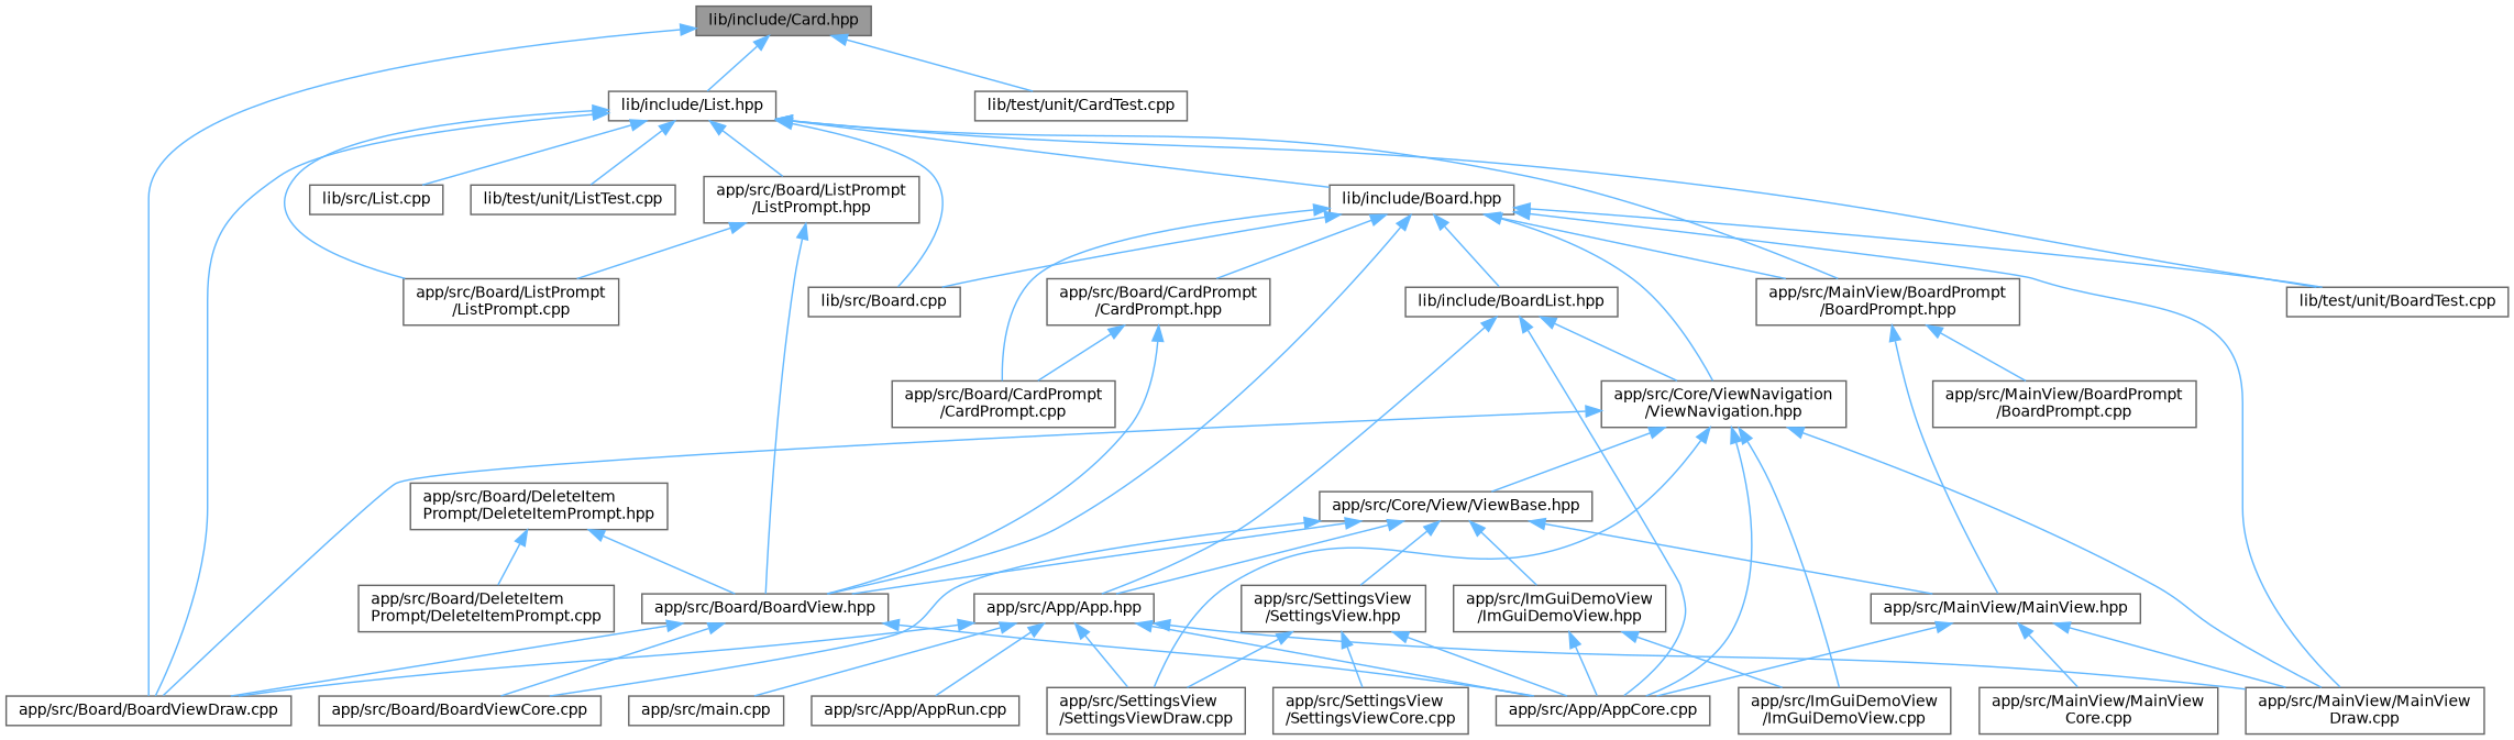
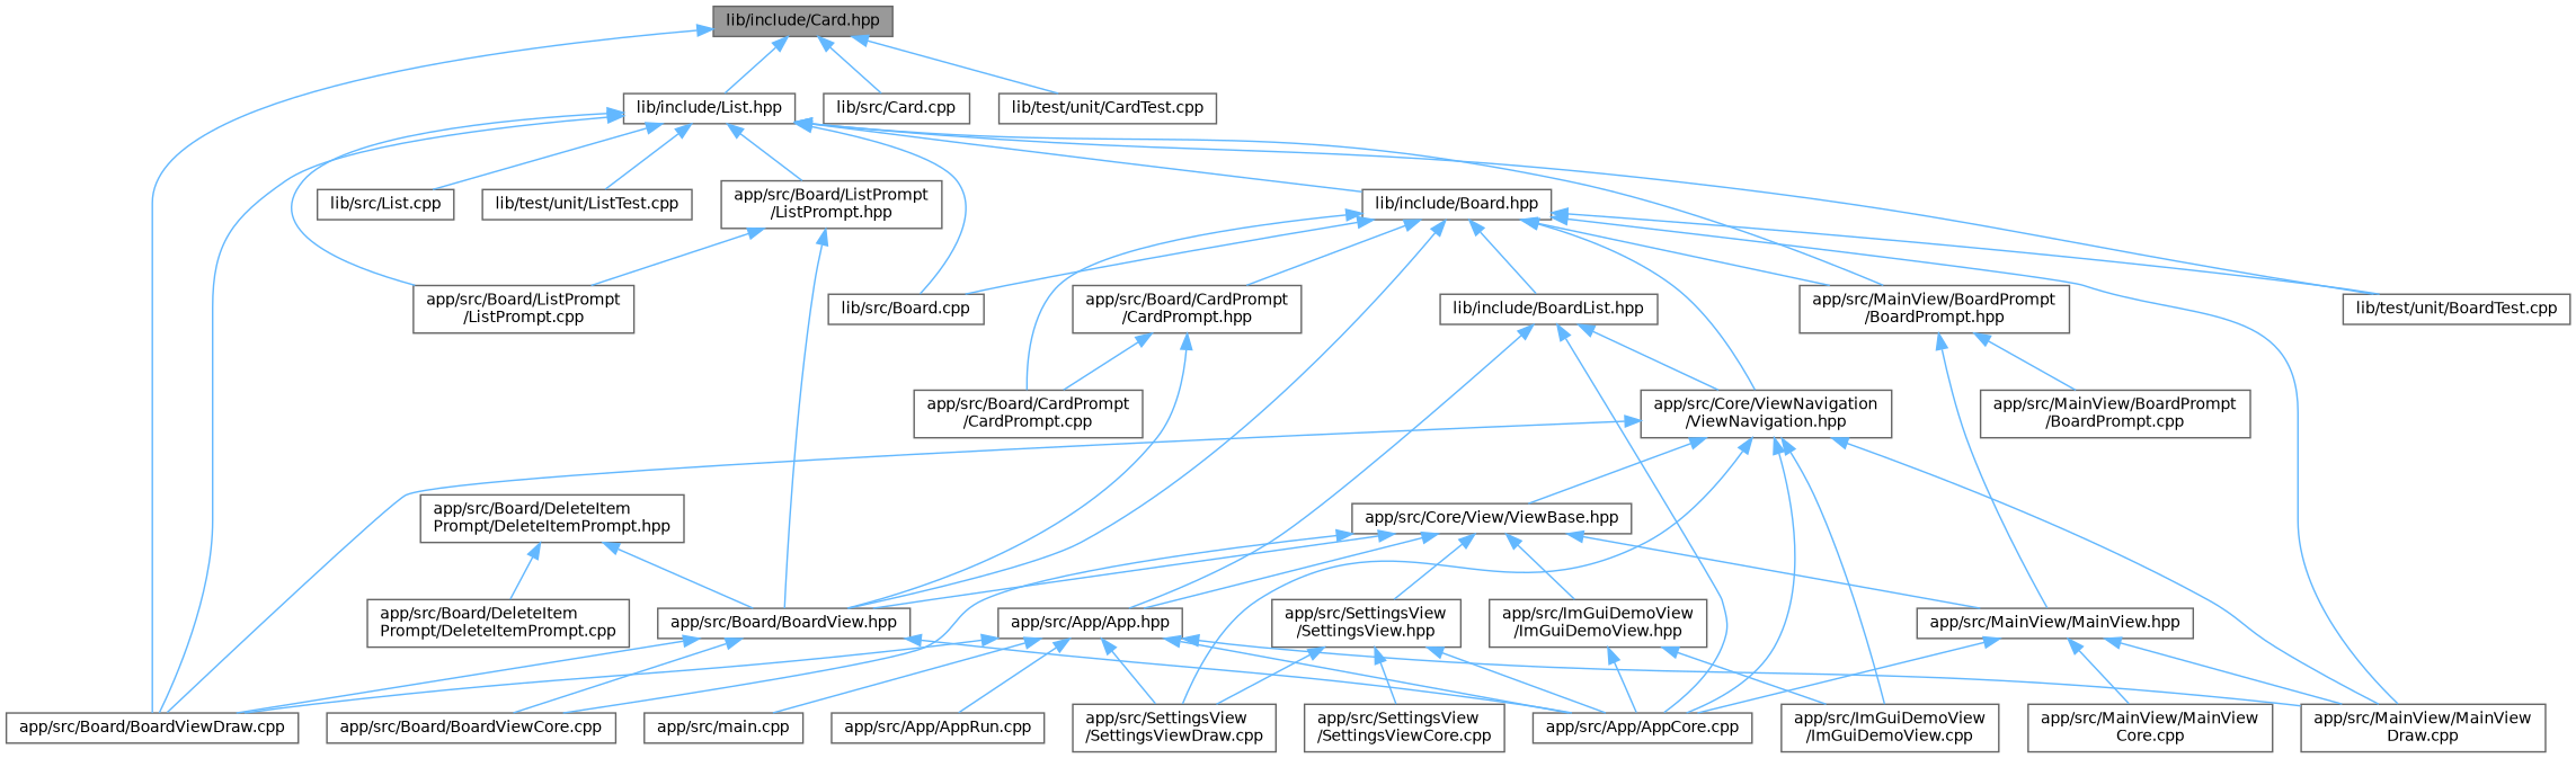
  digraph {
    node [color=grey40 fillcolor=white fontname=Helvetica fontsize=10 shape=box style=filled]
    edge [color=steelblue1 dir=back fontname=Helvetica fontsize=10 labelfontname=Helvetica labelfontsize=10 style=solid]
    n1 [color=gray40 fillcolor=grey60 fontcolor=black height=0.2 label="lib/include/Card.hpp" width=0.4]
    n2 [height=0.2 label="app/src/Board/BoardViewDraw.cpp" width=0.4]
    n3 [height=0.2 label="lib/include/List.hpp" width=0.4]
+   n4 [height=0.2 label="lib/src/Card.cpp" width=0.4]
    n5 [height=0.2 label="lib/test/unit/CardTest.cpp" width=0.4]
    n6 [height=0.2 label="app/src/Board/ListPrompt\l/ListPrompt.cpp" width=0.4]
    n7 [height=0.2 label="app/src/Board/ListPrompt\l/ListPrompt.hpp" width=0.4]
    n8 [height=0.2 label="app/src/MainView/BoardPrompt\l/BoardPrompt.hpp" width=0.4]
    n9 [height=0.2 label="lib/include/Board.hpp" width=0.4]
    n10 [height=0.2 label="lib/src/Board.cpp" width=0.4]
    n11 [height=0.2 label="lib/test/unit/BoardTest.cpp" width=0.4]
    n12 [height=0.2 label="lib/src/List.cpp" width=0.4]
    n13 [height=0.2 label="lib/test/unit/ListTest.cpp" width=0.4]
    n14 [height=0.2 label="app/src/Board/BoardView.hpp" width=0.4]
    n15 [height=0.2 label="app/src/MainView/BoardPrompt\l/BoardPrompt.cpp" width=0.4]
    n16 [height=0.2 label="app/src/MainView/MainView.hpp" width=0.4]
    n17 [height=0.2 label="app/src/MainView/MainView\lDraw.cpp" width=0.4]
    n18 [height=0.2 label="app/src/Board/CardPrompt\l/CardPrompt.hpp" width=0.4]
    n19 [height=0.2 label="app/src/Core/ViewNavigation\l/ViewNavigation.hpp" width=0.4]
    n20 [height=0.2 label="lib/include/BoardList.hpp" width=0.4]
    n21 [height=0.2 label="app/src/Board/CardPrompt\l/CardPrompt.cpp" width=0.4]
    n22 [height=0.2 label="app/src/App/AppCore.cpp" width=0.4]
    n23 [height=0.2 label="app/src/Board/BoardViewCore.cpp" width=0.4]
    n24 [height=0.2 label="app/src/MainView/MainView\lCore.cpp" width=0.4]
    n25 [height=0.2 label="app/src/Board/DeleteItem\lPrompt/DeleteItemPrompt.hpp" width=0.4]
    n26 [height=0.2 label="app/src/Board/DeleteItem\lPrompt/DeleteItemPrompt.cpp" width=0.4]
    n27 [height=0.2 label="app/src/Core/View/ViewBase.hpp" width=0.4]
    n28 [height=0.2 label="app/src/SettingsView\l/SettingsViewDraw.cpp" width=0.4]
    n29 [height=0.2 label="app/src/ImGuiDemoView\l/ImGuiDemoView.cpp" width=0.4]
    n30 [height=0.2 label="app/src/App/App.hpp" width=0.4]
    n31 [height=0.2 label="app/src/ImGuiDemoView\l/ImGuiDemoView.hpp" width=0.4]
    n32 [height=0.2 label="app/src/SettingsView\l/SettingsView.hpp" width=0.4]
    n33 [height=0.2 label="app/src/App/AppRun.cpp" width=0.4]
    n34 [height=0.2 label="app/src/main.cpp" width=0.4]
    n35 [height=0.2 label="app/src/SettingsView\l/SettingsViewCore.cpp" width=0.4]
    n1 -> n2
    n1 -> n3
+   n1 -> n4
    n1 -> n5
    n3 -> n2
    n3 -> n6
    n3 -> n7
    n3 -> n8
    n3 -> n9
    n3 -> n10
    n3 -> n11
    n3 -> n12
    n3 -> n13
    n7 -> n6
    n7 -> n14
    n8 -> n15
    n8 -> n16
    n9 -> n8
    n9 -> n10
    n9 -> n11
    n9 -> n14
    n9 -> n17
    n9 -> n18
    n9 -> n19
    n9 -> n20
    n9 -> n21
    n14 -> n2
    n14 -> n22
    n14 -> n23
    n16 -> n17
    n16 -> n22
    n16 -> n24
    n18 -> n14
    n18 -> n21
    n19 -> n2
    n19 -> n17
    n19 -> n22
    n19 -> n27
    n19 -> n28
    n19 -> n29
    n20 -> n19
    n20 -> n22
    n20 -> n30
    n25 -> n14
    n25 -> n26
    n27 -> n14
    n27 -> n16
    n27 -> n23
    n27 -> n30
    n27 -> n31
    n27 -> n32
    n30 -> n2
    n30 -> n17
    n30 -> n22
    n30 -> n28
    n30 -> n33
    n30 -> n34
    n31 -> n22
    n31 -> n29
    n32 -> n22
    n32 -> n28
    n32 -> n35
  }
